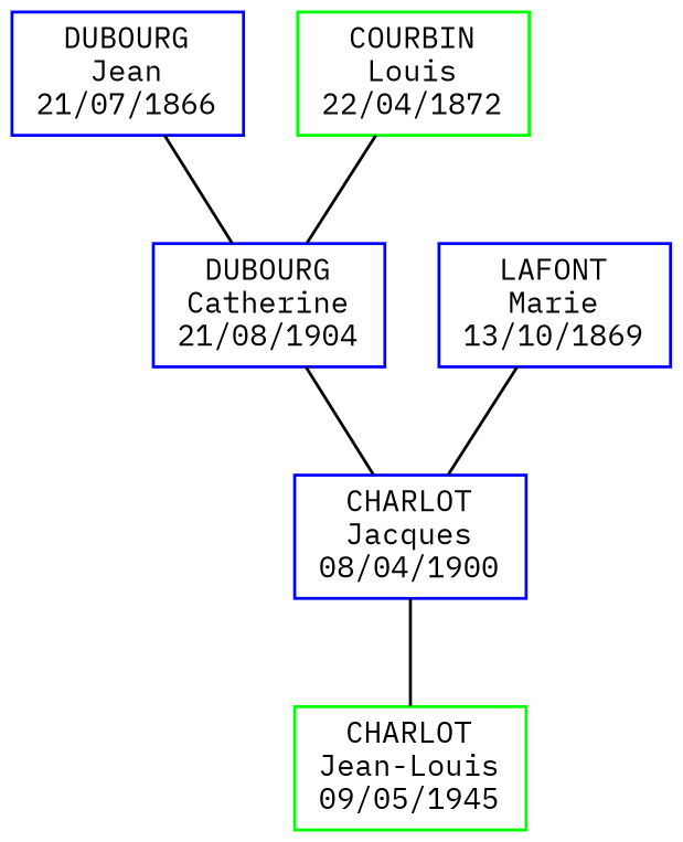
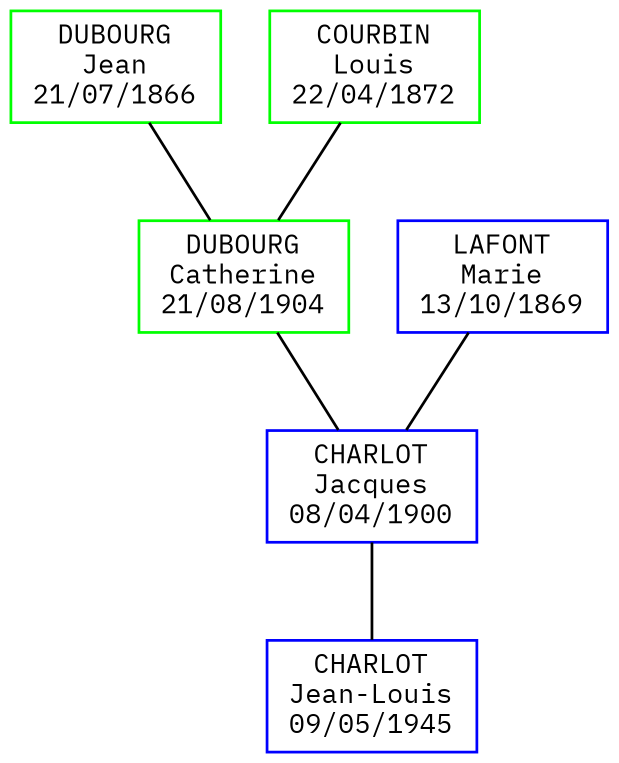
  digraph {
    fontname="IBM Plex Mono"
    rankdir=BT
    node [color=blue fontname="IBM Plex Mono" fontsize=10 shape=box]
    edge [dir=none fontname="IBM Plex Mono"]
-   n1 [color=green label="CHARLOT\nJean-Louis\n09/05/1945"]
+   n1 [label="CHARLOT\nJean-Louis\n09/05/1945"]
    n2 [label="CHARLOT\nJacques\n08/04/1900"]
-   n3 [label="DUBOURG\nCatherine\n21/08/1904"]
+   n3 [color=green label="DUBOURG\nCatherine\n21/08/1904"]
    n4 [label="LAFONT\nMarie\n13/10/1869"]
-   n5 [label="DUBOURG\nJean\n21/07/1866"]
+   n5 [color=green label="DUBOURG\nJean\n21/07/1866"]
    n6 [color=green label="COURBIN\nLouis\n22/04/1872"]
    n1 -> n2
    n2 -> n3
    n2 -> n4
    n3 -> n5
    n3 -> n6
  }
